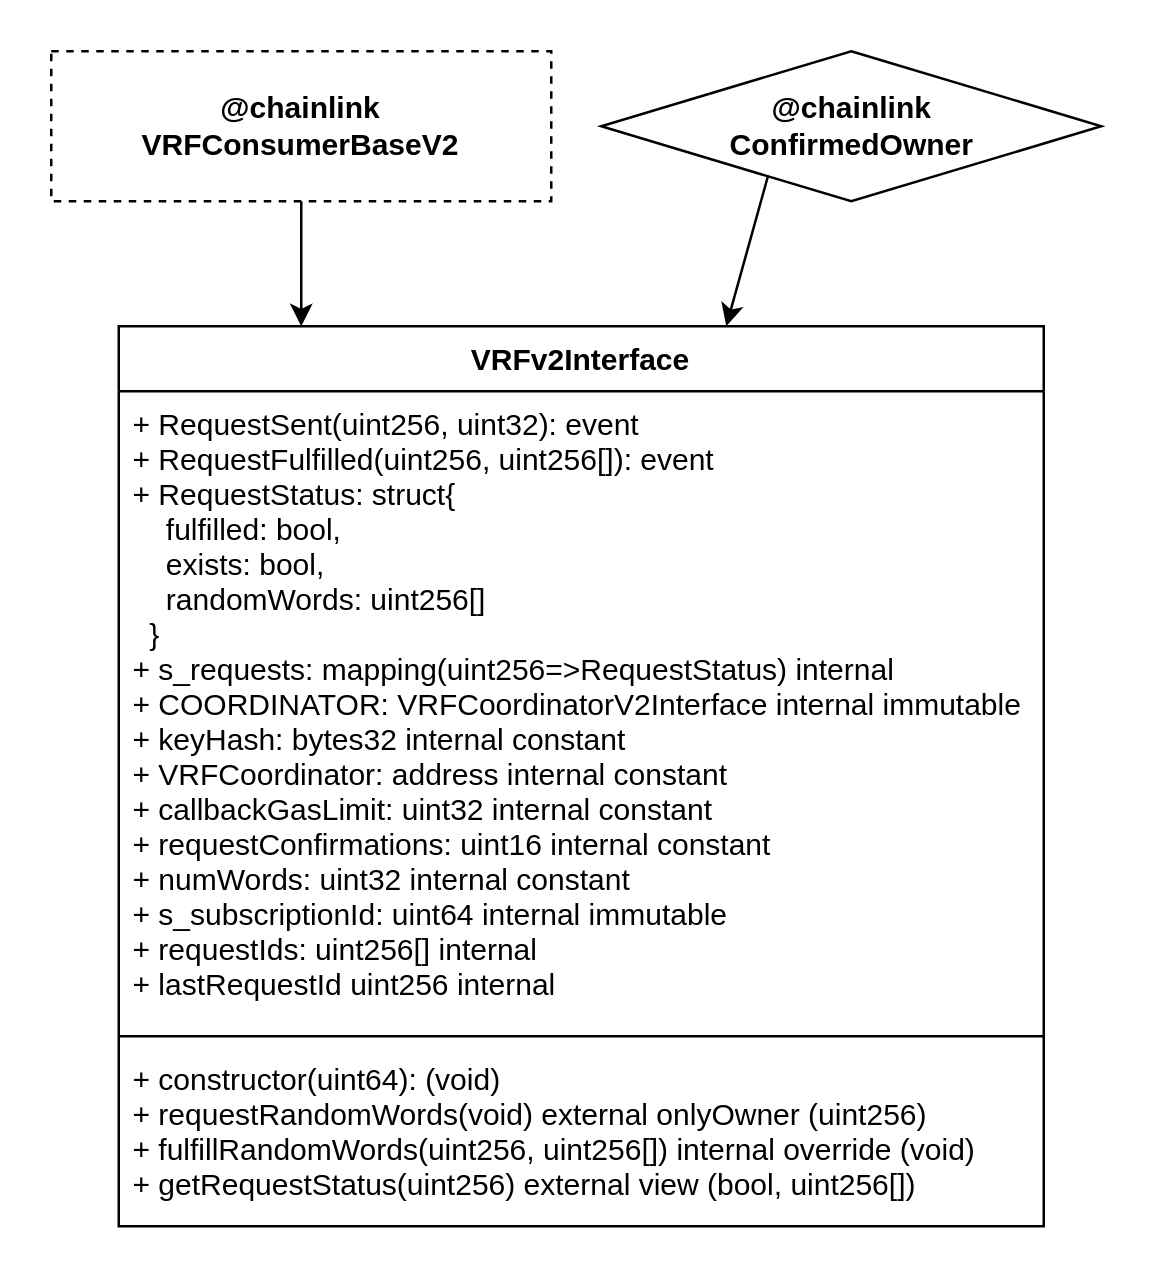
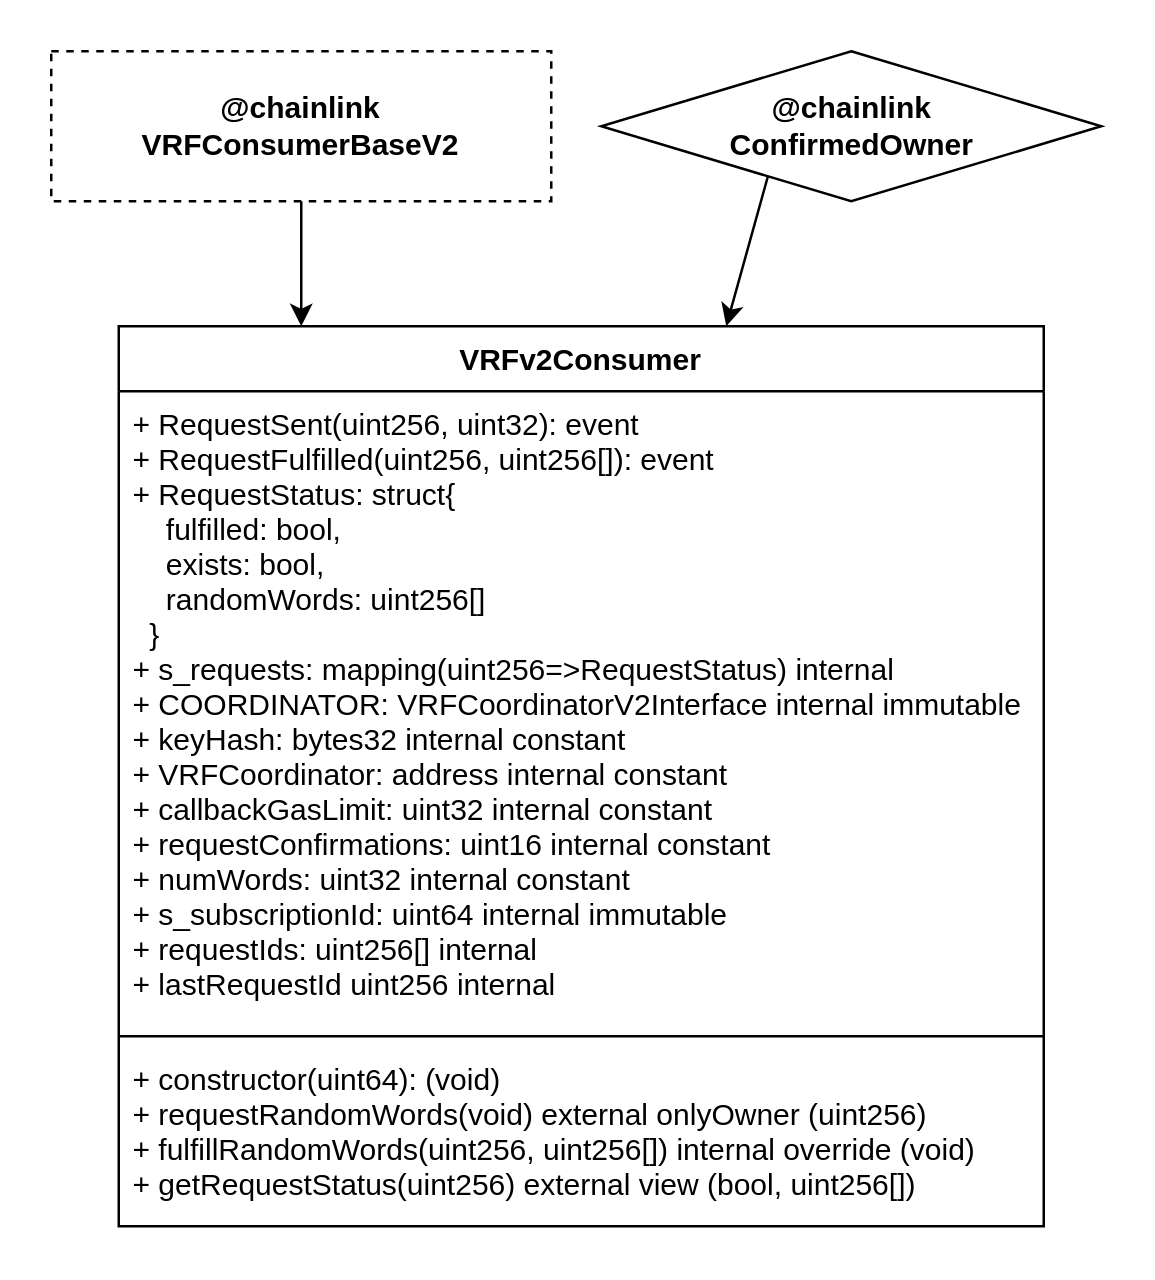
  <mxCell id="0" />
  <mxCell id="1" parent="0" />
- <mxCell id="2" value="VRFv2Interface" style="swimlane;fontStyle=1;align=center;verticalAlign=top;childLayout=stackLayout;horizontal=1;startSize=26;horizontalStack=0;resizeParent=1;resizeParentMax=0;resizeLast=0;collapsible=1;marginBottom=0;" parent="1" vertex="1"><mxGeometry x="47" y="130" width="370" height="360" as="geometry"><mxRectangle x="159" y="139" width="110" height="30" as="alternateBounds" /></mxGeometry></mxCell>
+ <mxCell id="2" value="VRFv2Consumer" style="swimlane;fontStyle=1;align=center;verticalAlign=top;childLayout=stackLayout;horizontal=1;startSize=26;horizontalStack=0;resizeParent=1;resizeParentMax=0;resizeLast=0;collapsible=1;marginBottom=0;" parent="1" vertex="1"><mxGeometry x="47" y="130" width="370" height="360" as="geometry"><mxRectangle x="159" y="139" width="110" height="30" as="alternateBounds" /></mxGeometry></mxCell>
  <mxCell id="3" value="+ RequestSent(uint256, uint32): event&#10;+ RequestFulfilled(uint256, uint256[]): event&#10;+ RequestStatus: struct{&#10;    fulfilled: bool,&#10;    exists: bool,&#10;    randomWords: uint256[]&#10;  }&#10;+ s_requests: mapping(uint256=&gt;RequestStatus) internal&#10;+ COORDINATOR: VRFCoordinatorV2Interface internal immutable &#10;+ keyHash: bytes32 internal constant&#10;+ VRFCoordinator: address internal constant&#10;+ callbackGasLimit: uint32 internal constant&#10;+ requestConfirmations: uint16 internal constant&#10;+ numWords: uint32 internal constant &#10;+ s_subscriptionId: uint64 internal immutable&#10;+ requestIds: uint256[] internal&#10;+ lastRequestId uint256 internal" style="text;strokeColor=none;fillColor=none;align=left;verticalAlign=top;spacingLeft=4;spacingRight=4;overflow=hidden;rotatable=0;points=[[0,0.5],[1,0.5]];portConstraint=eastwest;" parent="2" vertex="1"><mxGeometry y="26" width="370" height="254" as="geometry" /></mxCell>
  <mxCell id="4" value="" style="line;strokeWidth=1;fillColor=none;align=left;verticalAlign=middle;spacingTop=-1;spacingLeft=3;spacingRight=3;rotatable=0;labelPosition=right;points=[];portConstraint=eastwest;strokeColor=inherit;" parent="2" vertex="1"><mxGeometry y="280" width="370" height="8" as="geometry" /></mxCell>
  <mxCell id="5" value="+ constructor(uint64): (void)&#10;+ requestRandomWords(void) external onlyOwner (uint256)&#10;+ fulfillRandomWords(uint256, uint256[]) internal override (void)&#10;+ getRequestStatus(uint256) external view (bool, uint256[]) " style="text;strokeColor=none;fillColor=none;align=left;verticalAlign=top;spacingLeft=4;spacingRight=4;overflow=hidden;rotatable=0;points=[[0,0.5],[1,0.5]];portConstraint=eastwest;" parent="2" vertex="1"><mxGeometry y="288" width="370" height="72" as="geometry" /></mxCell>
  <mxCell id="6" value="&lt;b style=&quot;border-color: var(--border-color);&quot;&gt;@chainlink&lt;br style=&quot;border-color: var(--border-color);&quot;&gt;ConfirmedOwner&lt;/b&gt;" style="rhombus;html=1;fillColor=none;" parent="1" vertex="1"><mxGeometry x="240" y="20" width="200" height="60" as="geometry" /></mxCell>
  <mxCell id="7" value="&lt;b style=&quot;border-color: var(--border-color);&quot;&gt;@chainlink&lt;br style=&quot;border-color: var(--border-color);&quot;&gt;VRFConsumerBaseV2&lt;br&gt;&lt;/b&gt;" style="rounded=0;whiteSpace=wrap;html=1;fillColor=none;dashed=1;" parent="1" vertex="1"><mxGeometry x="20" y="20" width="200" height="60" as="geometry" /></mxCell>
  <mxCell id="8" value="" style="endArrow=classic;html=1;rounded=0;exitX=0.5;exitY=1;exitDx=0;exitDy=0;" edge="1" parent="1" source="7"><mxGeometry width="50" height="50" relative="1" as="geometry"><mxPoint x="250" y="250" as="sourcePoint" /><mxPoint x="120" y="130" as="targetPoint" /></mxGeometry></mxCell>
  <mxCell id="9" value="" style="endArrow=classic;html=1;rounded=0;exitX=0.25;exitY=1;exitDx=0;exitDy=0;" edge="1" parent="1" source="6"><mxGeometry width="50" height="50" relative="1" as="geometry"><mxPoint x="290.11" y="80" as="sourcePoint" /><mxPoint x="290" y="130" as="targetPoint" /></mxGeometry></mxCell>
